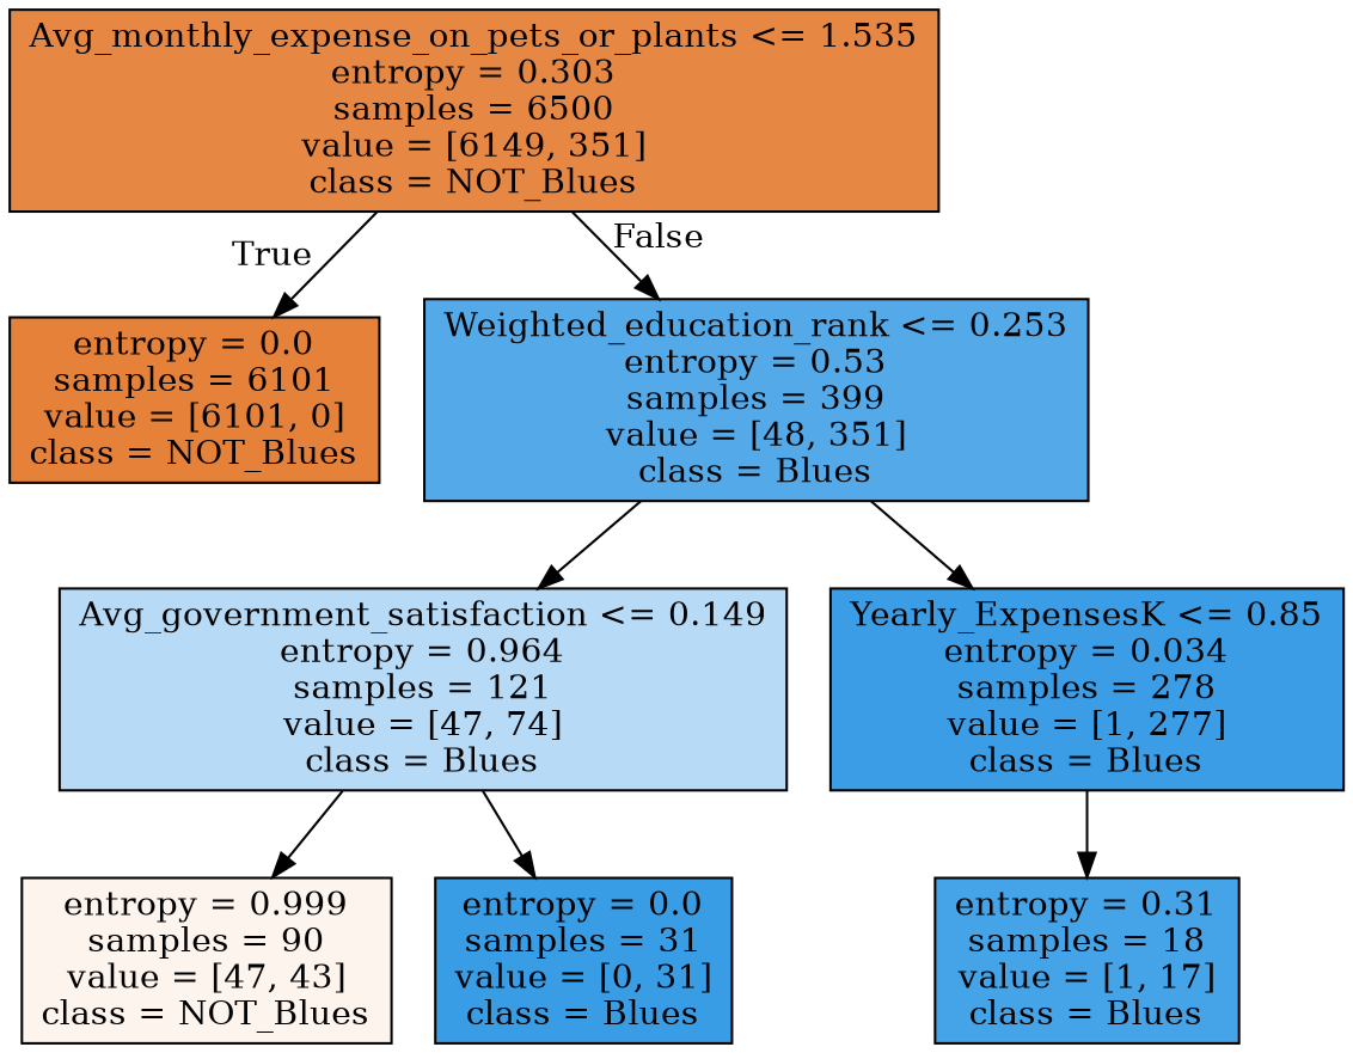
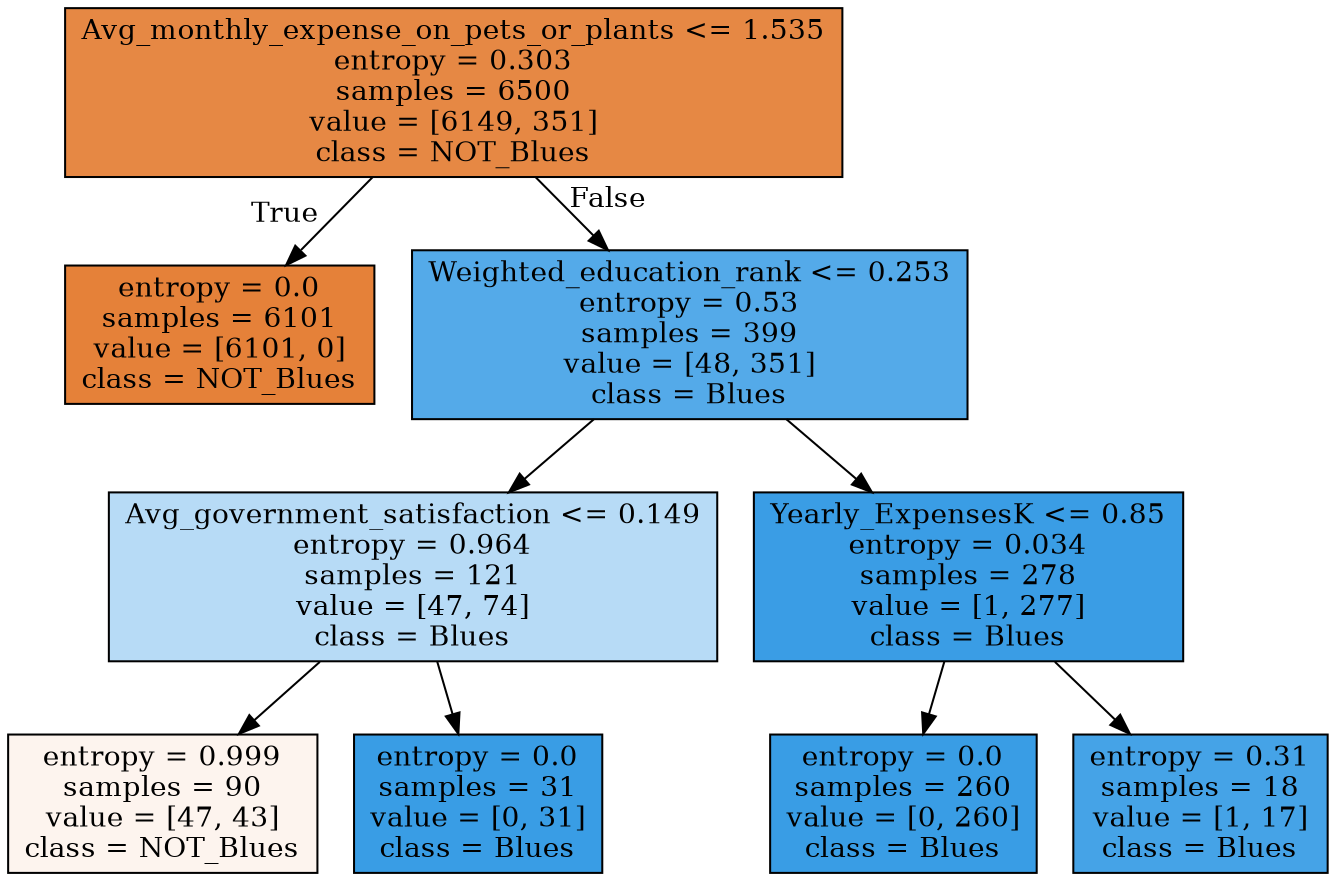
  digraph {
    node [color=black fillcolor="#399de5" shape=box style=filled]
    n1 [fillcolor="#e68844" label="Avg_monthly_expense_on_pets_or_plants <= 1.535\nentropy = 0.303\nsamples = 6500\nvalue = [6149, 351]\nclass = NOT_Blues"]
    n2 [fillcolor="#e58139" label="entropy = 0.0\nsamples = 6101\nvalue = [6101, 0]\nclass = NOT_Blues"]
    n3 [fillcolor="#54aae9" label="Weighted_education_rank <= 0.253\nentropy = 0.53\nsamples = 399\nvalue = [48, 351]\nclass = Blues"]
    n4 [fillcolor="#b7dbf6" label="Avg_government_satisfaction <= 0.149\nentropy = 0.964\nsamples = 121\nvalue = [47, 74]\nclass = Blues"]
    n5 [fillcolor="#3a9de5" label="Yearly_ExpensesK <= 0.85\nentropy = 0.034\nsamples = 278\nvalue = [1, 277]\nclass = Blues"]
    n6 [fillcolor="#fdf4ee" label="entropy = 0.999\nsamples = 90\nvalue = [47, 43]\nclass = NOT_Blues"]
    n7 [label="entropy = 0.0\nsamples = 31\nvalue = [0, 31]\nclass = Blues"]
+   n8 [label="entropy = 0.0\nsamples = 260\nvalue = [0, 260]\nclass = Blues"]
    n9 [fillcolor="#45a3e7" label="entropy = 0.31\nsamples = 18\nvalue = [1, 17]\nclass = Blues"]
    n1 -> n2 [headlabel=True labelangle=45 labeldistance=2.5]
    n1 -> n3 [headlabel=False labelangle=-45 labeldistance=2.5]
    n3 -> n4
    n3 -> n5
    n4 -> n6
    n4 -> n7
+   n5 -> n8
    n5 -> n9
  }
